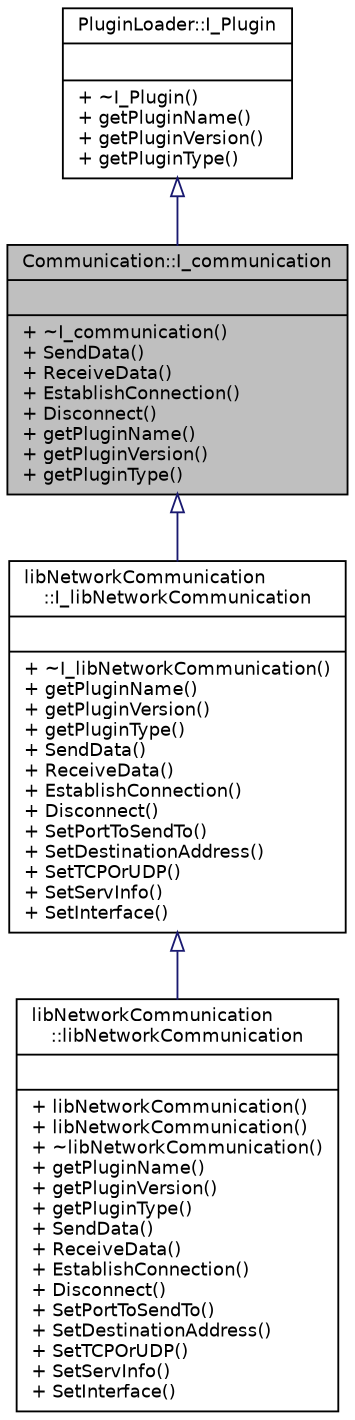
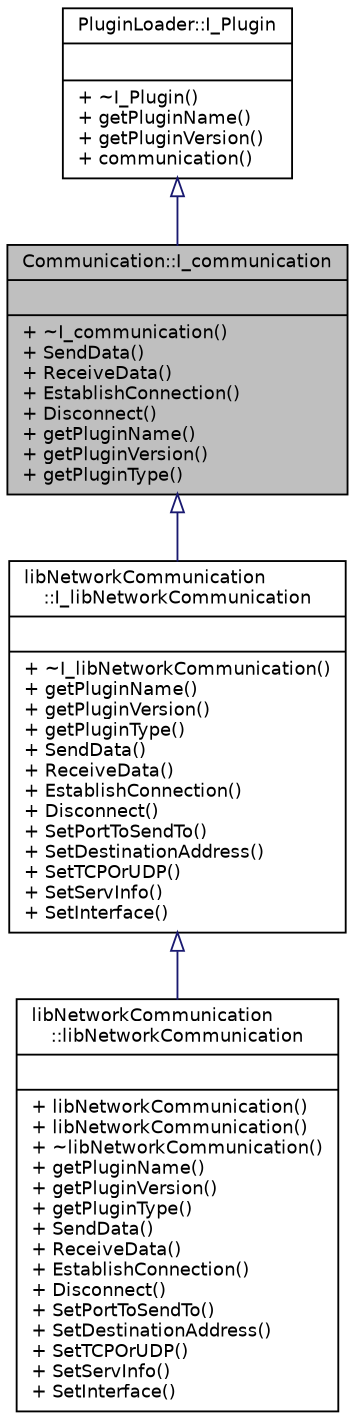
  digraph {
    node [color=black fillcolor=white fontname=Helvetica fontsize=10 shape=record style=filled]
    edge [arrowtail=onormal color=midnightblue dir=back fontname=Helvetica fontsize=10 labelfontname=Helvetica labelfontsize=10 style=solid]
    n1 [fillcolor=grey75 fontcolor=black height=0.2 label="{Communication::I_communication\n||+ ~I_communication()\l+ SendData()\l+ ReceiveData()\l+ EstablishConnection()\l+ Disconnect()\l+ getPluginName()\l+ getPluginVersion()\l+ getPluginType()\l}" width=0.4]
    n2 [height=0.2 label="{libNetworkCommunication\l::I_libNetworkCommunication\n||+ ~I_libNetworkCommunication()\l+ getPluginName()\l+ getPluginVersion()\l+ getPluginType()\l+ SendData()\l+ ReceiveData()\l+ EstablishConnection()\l+ Disconnect()\l+ SetPortToSendTo()\l+ SetDestinationAddress()\l+ SetTCPOrUDP()\l+ SetServInfo()\l+ SetInterface()\l}" width=0.4]
-   n3 [height=0.2 label="{PluginLoader::I_Plugin\n||+ ~I_Plugin()\l+ getPluginName()\l+ getPluginVersion()\l+ getPluginType()\l}" width=0.4]
+   n3 [height=0.2 label="{PluginLoader::I_Plugin\n||+ ~I_Plugin()\l+ getPluginName()\l+ getPluginVersion()\l+ communication()\l}" width=0.4]
    n4 [height=0.2 label="{libNetworkCommunication\l::libNetworkCommunication\n||+ libNetworkCommunication()\l+ libNetworkCommunication()\l+ ~libNetworkCommunication()\l+ getPluginName()\l+ getPluginVersion()\l+ getPluginType()\l+ SendData()\l+ ReceiveData()\l+ EstablishConnection()\l+ Disconnect()\l+ SetPortToSendTo()\l+ SetDestinationAddress()\l+ SetTCPOrUDP()\l+ SetServInfo()\l+ SetInterface()\l}" width=0.4]
    n1 -> n2
    n2 -> n4
    n3 -> n1
  }
